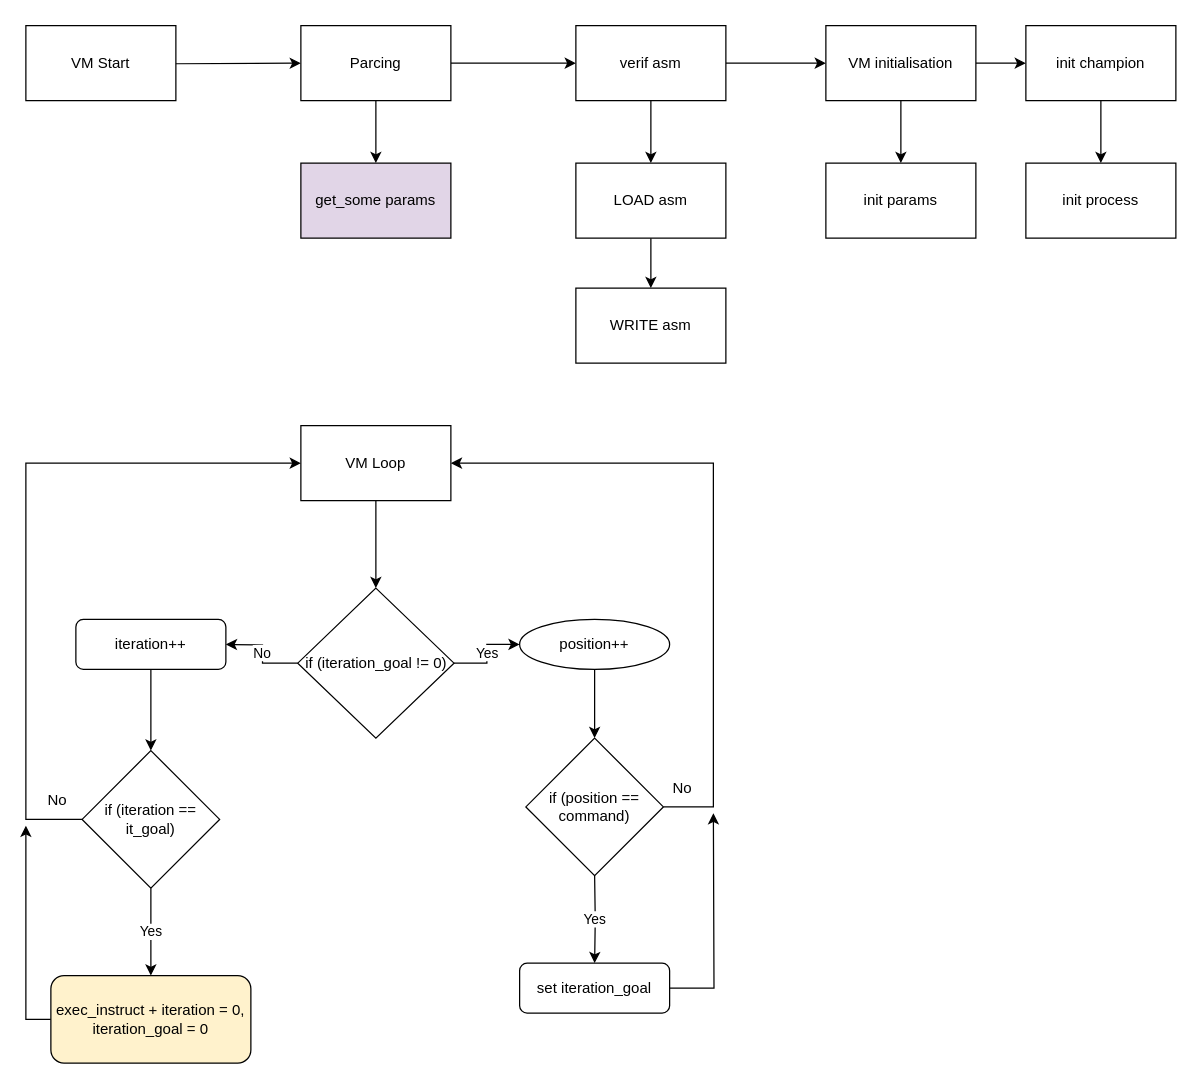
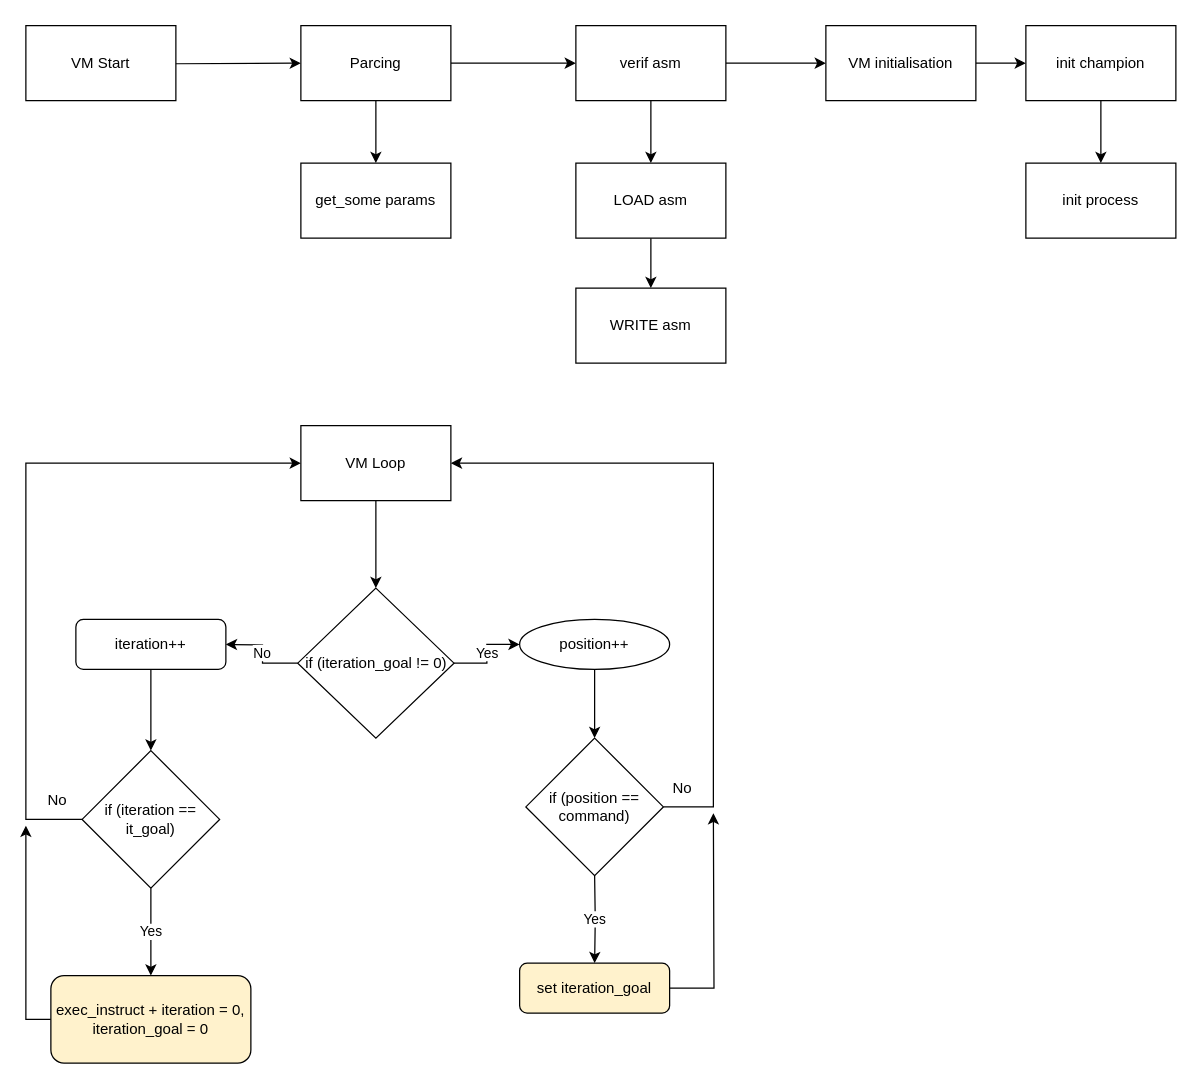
  <mxCell id="0" />
  <mxCell id="1" parent="0" />
  <mxCell id="2" style="edgeStyle=orthogonalEdgeStyle;rounded=0;orthogonalLoop=1;jettySize=auto;html=1;entryX=0;entryY=0.5;entryDx=0;entryDy=0;" parent="1" target="6" edge="1"><mxGeometry relative="1" as="geometry"><mxPoint x="40" y="50" as="sourcePoint" /></mxGeometry></mxCell>
  <mxCell id="3" value="&lt;div&gt;VM Start&lt;/div&gt;" style="rounded=0;whiteSpace=wrap;html=1;" parent="1" vertex="1"><mxGeometry x="20" y="20" width="120" height="60" as="geometry" /></mxCell>
  <mxCell id="4" style="edgeStyle=orthogonalEdgeStyle;rounded=0;orthogonalLoop=1;jettySize=auto;html=1;entryX=0.5;entryY=0;entryDx=0;entryDy=0;" parent="1" source="6" target="7" edge="1"><mxGeometry relative="1" as="geometry" /></mxCell>
  <mxCell id="5" style="edgeStyle=orthogonalEdgeStyle;rounded=0;orthogonalLoop=1;jettySize=auto;html=1;" parent="1" source="6" target="12" edge="1"><mxGeometry relative="1" as="geometry" /></mxCell>
  <mxCell id="6" value="Parcing" style="rounded=0;whiteSpace=wrap;html=1;" parent="1" vertex="1"><mxGeometry x="240" y="20" width="120" height="60" as="geometry" /></mxCell>
- <mxCell id="7" value="get_some params" style="rounded=0;whiteSpace=wrap;html=1;fillColor=#e1d5e7;" parent="1" vertex="1"><mxGeometry x="240" y="130" width="120" height="60" as="geometry" /></mxCell>
+ <mxCell id="7" value="get_some params" style="rounded=0;whiteSpace=wrap;html=1;" parent="1" vertex="1"><mxGeometry x="240" y="130" width="120" height="60" as="geometry" /></mxCell>
  <mxCell id="8" style="edgeStyle=orthogonalEdgeStyle;rounded=0;orthogonalLoop=1;jettySize=auto;html=1;startArrow=none;" parent="1" source="13" target="9" edge="1"><mxGeometry relative="1" as="geometry"><mxPoint x="520" y="80" as="sourcePoint" /></mxGeometry></mxCell>
  <mxCell id="9" value="&lt;div&gt;WRITE asm&lt;/div&gt;" style="rounded=0;whiteSpace=wrap;html=1;" parent="1" vertex="1"><mxGeometry x="460" y="230" width="120" height="60" as="geometry" /></mxCell>
  <mxCell id="10" style="edgeStyle=orthogonalEdgeStyle;rounded=0;orthogonalLoop=1;jettySize=auto;html=1;entryX=0.5;entryY=0;entryDx=0;entryDy=0;" parent="1" source="12" target="13" edge="1"><mxGeometry relative="1" as="geometry" /></mxCell>
  <mxCell id="11" style="edgeStyle=orthogonalEdgeStyle;rounded=0;orthogonalLoop=1;jettySize=auto;html=1;entryX=0;entryY=0.5;entryDx=0;entryDy=0;" parent="1" source="12" target="16" edge="1"><mxGeometry relative="1" as="geometry" /></mxCell>
  <mxCell id="12" value="&lt;div&gt;verif asm&lt;/div&gt;" style="rounded=0;whiteSpace=wrap;html=1;" parent="1" vertex="1"><mxGeometry x="460" y="20" width="120" height="60" as="geometry" /></mxCell>
  <mxCell id="13" value="LOAD asm" style="rounded=0;whiteSpace=wrap;html=1;" parent="1" vertex="1"><mxGeometry x="460" y="130" width="120" height="60" as="geometry" /></mxCell>
  <mxCell id="14" style="edgeStyle=orthogonalEdgeStyle;rounded=0;orthogonalLoop=1;jettySize=auto;html=1;" parent="1" source="16" target="18" edge="1"><mxGeometry relative="1" as="geometry" /></mxCell>
- <mxCell id="15" style="edgeStyle=orthogonalEdgeStyle;rounded=0;orthogonalLoop=1;jettySize=auto;html=1;entryX=0.5;entryY=0;entryDx=0;entryDy=0;" parent="1" source="16" target="20" edge="1"><mxGeometry relative="1" as="geometry" /></mxCell>
  <mxCell id="16" value="VM initialisation" style="rounded=0;whiteSpace=wrap;html=1;" parent="1" vertex="1"><mxGeometry x="660" y="20" width="120" height="60" as="geometry" /></mxCell>
  <mxCell id="17" style="edgeStyle=orthogonalEdgeStyle;rounded=0;orthogonalLoop=1;jettySize=auto;html=1;entryX=0.5;entryY=0;entryDx=0;entryDy=0;" parent="1" source="18" target="19" edge="1"><mxGeometry relative="1" as="geometry" /></mxCell>
  <mxCell id="18" value="init champion" style="rounded=0;whiteSpace=wrap;html=1;" parent="1" vertex="1"><mxGeometry x="820" y="20" width="120" height="60" as="geometry" /></mxCell>
  <mxCell id="19" value="&lt;div&gt;init process&lt;/div&gt;" style="rounded=0;whiteSpace=wrap;html=1;" parent="1" vertex="1"><mxGeometry x="820" y="130" width="120" height="60" as="geometry" /></mxCell>
- <mxCell id="20" value="&lt;div&gt;init params&lt;/div&gt;" style="rounded=0;whiteSpace=wrap;html=1;" parent="1" vertex="1"><mxGeometry x="660" y="130" width="120" height="60" as="geometry" /></mxCell>
  <mxCell id="21" style="edgeStyle=orthogonalEdgeStyle;rounded=0;orthogonalLoop=1;jettySize=auto;html=1;" edge="1" parent="1" source="22" target="25"><mxGeometry relative="1" as="geometry" /></mxCell>
  <mxCell id="22" value="&lt;div&gt;VM Loop&lt;/div&gt;" style="rounded=0;whiteSpace=wrap;html=1;" parent="1" vertex="1"><mxGeometry x="240" y="340" width="120" height="60" as="geometry" /></mxCell>
  <mxCell id="23" value="Yes" style="edgeStyle=orthogonalEdgeStyle;rounded=0;orthogonalLoop=1;jettySize=auto;html=1;" edge="1" parent="1" source="25" target="27"><mxGeometry relative="1" as="geometry" /></mxCell>
  <mxCell id="24" value="No" style="edgeStyle=orthogonalEdgeStyle;rounded=0;orthogonalLoop=1;jettySize=auto;html=1;" edge="1" parent="1" source="25"><mxGeometry relative="1" as="geometry"><mxPoint x="180" y="515" as="targetPoint" /></mxGeometry></mxCell>
  <mxCell id="25" value="if (iteration_goal != 0)" style="rhombus;whiteSpace=wrap;html=1;" vertex="1" parent="1"><mxGeometry x="237.5" y="470" width="125" height="120" as="geometry" /></mxCell>
  <mxCell id="26" style="edgeStyle=orthogonalEdgeStyle;rounded=0;orthogonalLoop=1;jettySize=auto;html=1;entryX=0.5;entryY=0;entryDx=0;entryDy=0;" edge="1" parent="1" source="27"><mxGeometry relative="1" as="geometry"><mxPoint x="475" y="590" as="targetPoint" /></mxGeometry></mxCell>
  <mxCell id="27" value="position++" style="ellipse;whiteSpace=wrap;html=1;fontSize=12;glass=0;strokeWidth=1;shadow=0;" vertex="1" parent="1"><mxGeometry x="415" y="495" width="120" height="40" as="geometry" /></mxCell>
  <mxCell id="28" style="edgeStyle=orthogonalEdgeStyle;rounded=0;orthogonalLoop=1;jettySize=auto;html=1;entryX=0.5;entryY=0;entryDx=0;entryDy=0;" edge="1" parent="1" source="29" target="32"><mxGeometry relative="1" as="geometry" /></mxCell>
  <mxCell id="29" value="iteration++" style="rounded=1;whiteSpace=wrap;html=1;fontSize=12;glass=0;strokeWidth=1;shadow=0;" vertex="1" parent="1"><mxGeometry x="60" y="495" width="120" height="40" as="geometry" /></mxCell>
  <mxCell id="30" value="Yes" style="edgeStyle=orthogonalEdgeStyle;rounded=0;orthogonalLoop=1;jettySize=auto;html=1;entryX=0.5;entryY=0;entryDx=0;entryDy=0;" edge="1" parent="1" source="32" target="34"><mxGeometry relative="1" as="geometry" /></mxCell>
  <mxCell id="31" style="edgeStyle=orthogonalEdgeStyle;rounded=0;orthogonalLoop=1;jettySize=auto;html=1;entryX=0;entryY=0.5;entryDx=0;entryDy=0;" edge="1" parent="1" source="32" target="22"><mxGeometry relative="1" as="geometry"><Array as="points"><mxPoint x="20" y="655" /><mxPoint x="20" y="370" /></Array></mxGeometry></mxCell>
  <mxCell id="32" value="if (iteration == it_goal)" style="rhombus;whiteSpace=wrap;html=1;" vertex="1" parent="1"><mxGeometry x="65" y="600" width="110" height="110" as="geometry" /></mxCell>
  <mxCell id="33" style="edgeStyle=orthogonalEdgeStyle;rounded=0;orthogonalLoop=1;jettySize=auto;html=1;" edge="1" parent="1" source="34"><mxGeometry relative="1" as="geometry"><mxPoint x="20" y="660" as="targetPoint" /></mxGeometry></mxCell>
  <mxCell id="34" value="exec_instruct + iteration = 0, iteration_goal = 0" style="rounded=1;whiteSpace=wrap;html=1;fontSize=12;glass=0;strokeWidth=1;shadow=0;fillColor=#fff2cc;" vertex="1" parent="1"><mxGeometry x="40" y="780" width="160" height="70" as="geometry" /></mxCell>
  <mxCell id="35" value="No" style="text;html=1;align=center;verticalAlign=middle;resizable=0;points=[];autosize=1;" vertex="1" parent="1"><mxGeometry x="30" y="630" width="30" height="20" as="geometry" /></mxCell>
  <mxCell id="36" style="edgeStyle=orthogonalEdgeStyle;rounded=0;orthogonalLoop=1;jettySize=auto;html=1;entryX=1;entryY=0.5;entryDx=0;entryDy=0;" edge="1" parent="1" source="37" target="22"><mxGeometry relative="1" as="geometry"><Array as="points"><mxPoint x="570" y="645" /><mxPoint x="570" y="370" /></Array></mxGeometry></mxCell>
  <mxCell id="37" value="if (position == command)" style="rhombus;whiteSpace=wrap;html=1;" vertex="1" parent="1"><mxGeometry x="420" y="590" width="110" height="110" as="geometry" /></mxCell>
  <mxCell id="38" value="No" style="text;html=1;align=center;verticalAlign=middle;resizable=0;points=[];autosize=1;" vertex="1" parent="1"><mxGeometry x="530" y="620" width="30" height="20" as="geometry" /></mxCell>
  <mxCell id="39" value="Yes" style="edgeStyle=orthogonalEdgeStyle;rounded=0;orthogonalLoop=1;jettySize=auto;html=1;entryX=0.5;entryY=0;entryDx=0;entryDy=0;" edge="1" parent="1" target="41"><mxGeometry relative="1" as="geometry"><mxPoint x="475" y="700" as="sourcePoint" /></mxGeometry></mxCell>
  <mxCell id="40" style="edgeStyle=orthogonalEdgeStyle;rounded=0;orthogonalLoop=1;jettySize=auto;html=1;" edge="1" parent="1" source="41"><mxGeometry relative="1" as="geometry"><mxPoint x="570" y="650" as="targetPoint" /></mxGeometry></mxCell>
- <mxCell id="41" value="set iteration_goal" style="rounded=1;whiteSpace=wrap;html=1;fontSize=12;glass=0;strokeWidth=1;shadow=0;" vertex="1" parent="1"><mxGeometry x="415" y="770" width="120" height="40" as="geometry" /></mxCell>
+ <mxCell id="41" value="set iteration_goal" style="rounded=1;whiteSpace=wrap;html=1;fontSize=12;glass=0;strokeWidth=1;shadow=0;fillColor=#fff2cc;" vertex="1" parent="1"><mxGeometry x="415" y="770" width="120" height="40" as="geometry" /></mxCell>
